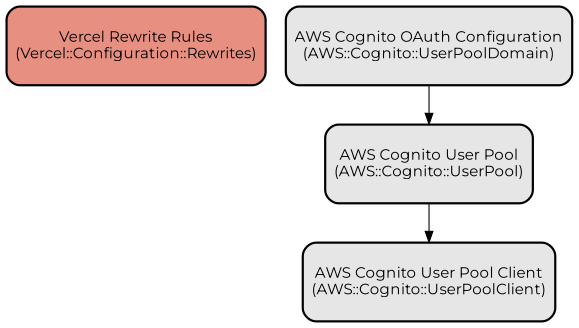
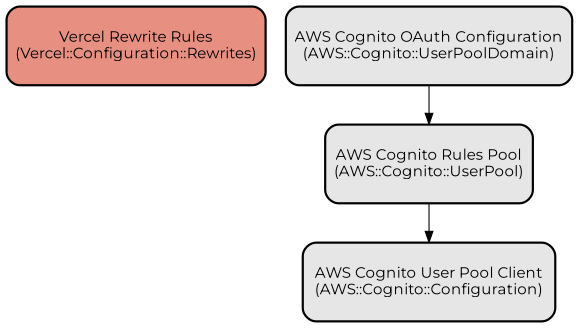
  digraph {
    fontname=Montserrat
    node [color=black fillcolor="#E6E6E6" fontname=Montserrat shape=rectangle style="filled,bold,rounded"]
    edge [fontname=Montserrat]
    n1 [fillcolor="#E78F81" height=1 label="Vercel Rewrite Rules\n(Vercel::Configuration::Rewrites)"]
-   n2 [height=1 label="AWS Cognito User Pool\n(AWS::Cognito::UserPool)"]
-   n3 [height=1 label="AWS Cognito User Pool Client\n(AWS::Cognito::UserPoolClient)"]
+   n2 [height=1 label="AWS Cognito Rules Pool\n(AWS::Cognito::UserPool)"]
+   n3 [height=1 label="AWS Cognito User Pool Client\n(AWS::Cognito::Configuration)"]
    n4 [height=1 label="AWS Cognito OAuth Configuration\n(AWS::Cognito::UserPoolDomain)"]
    n2 -> n3
    n4 -> n2
  }
